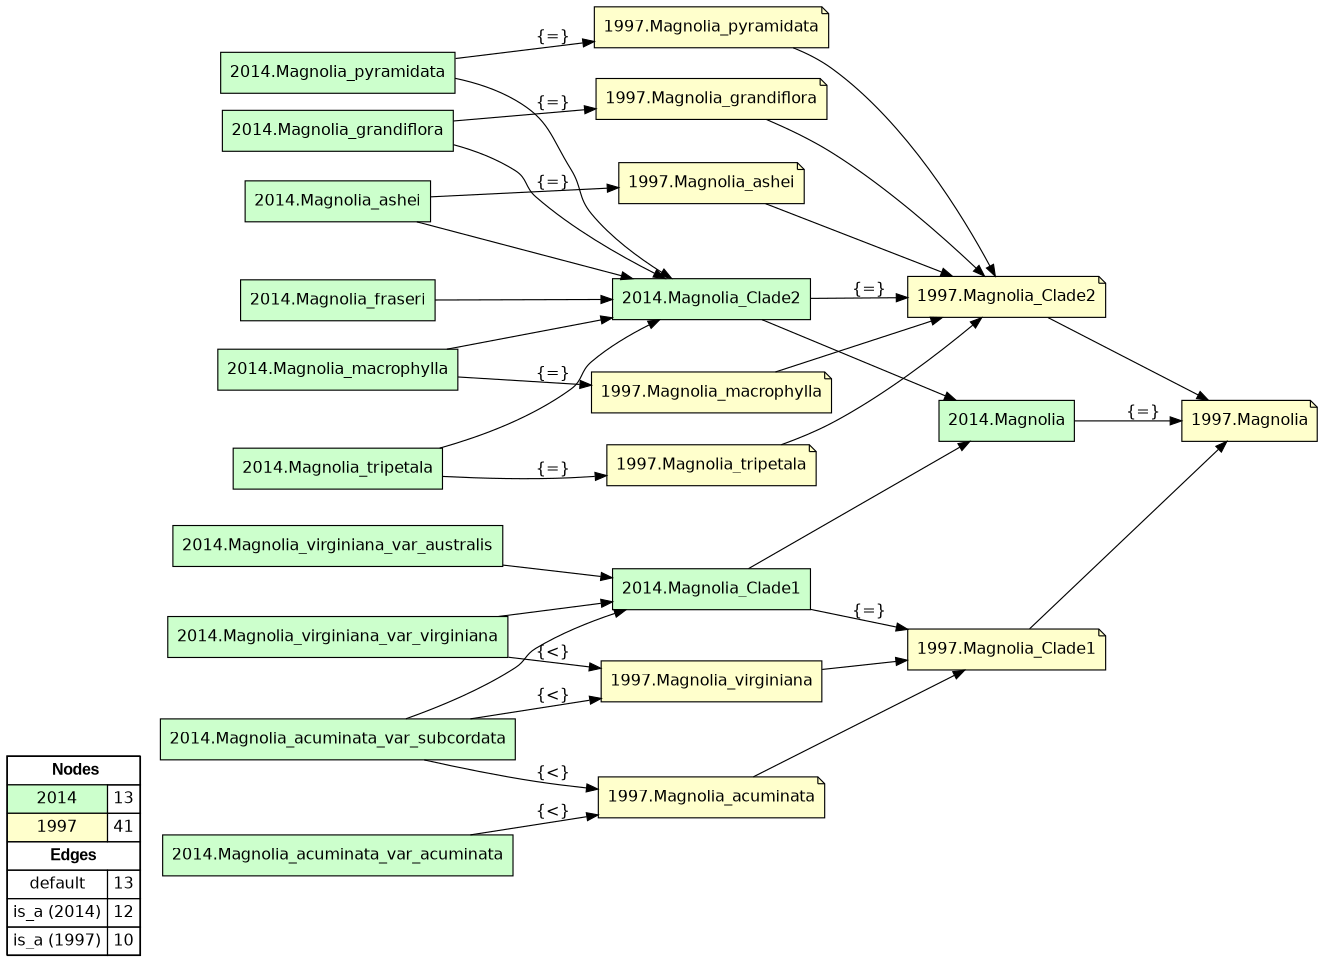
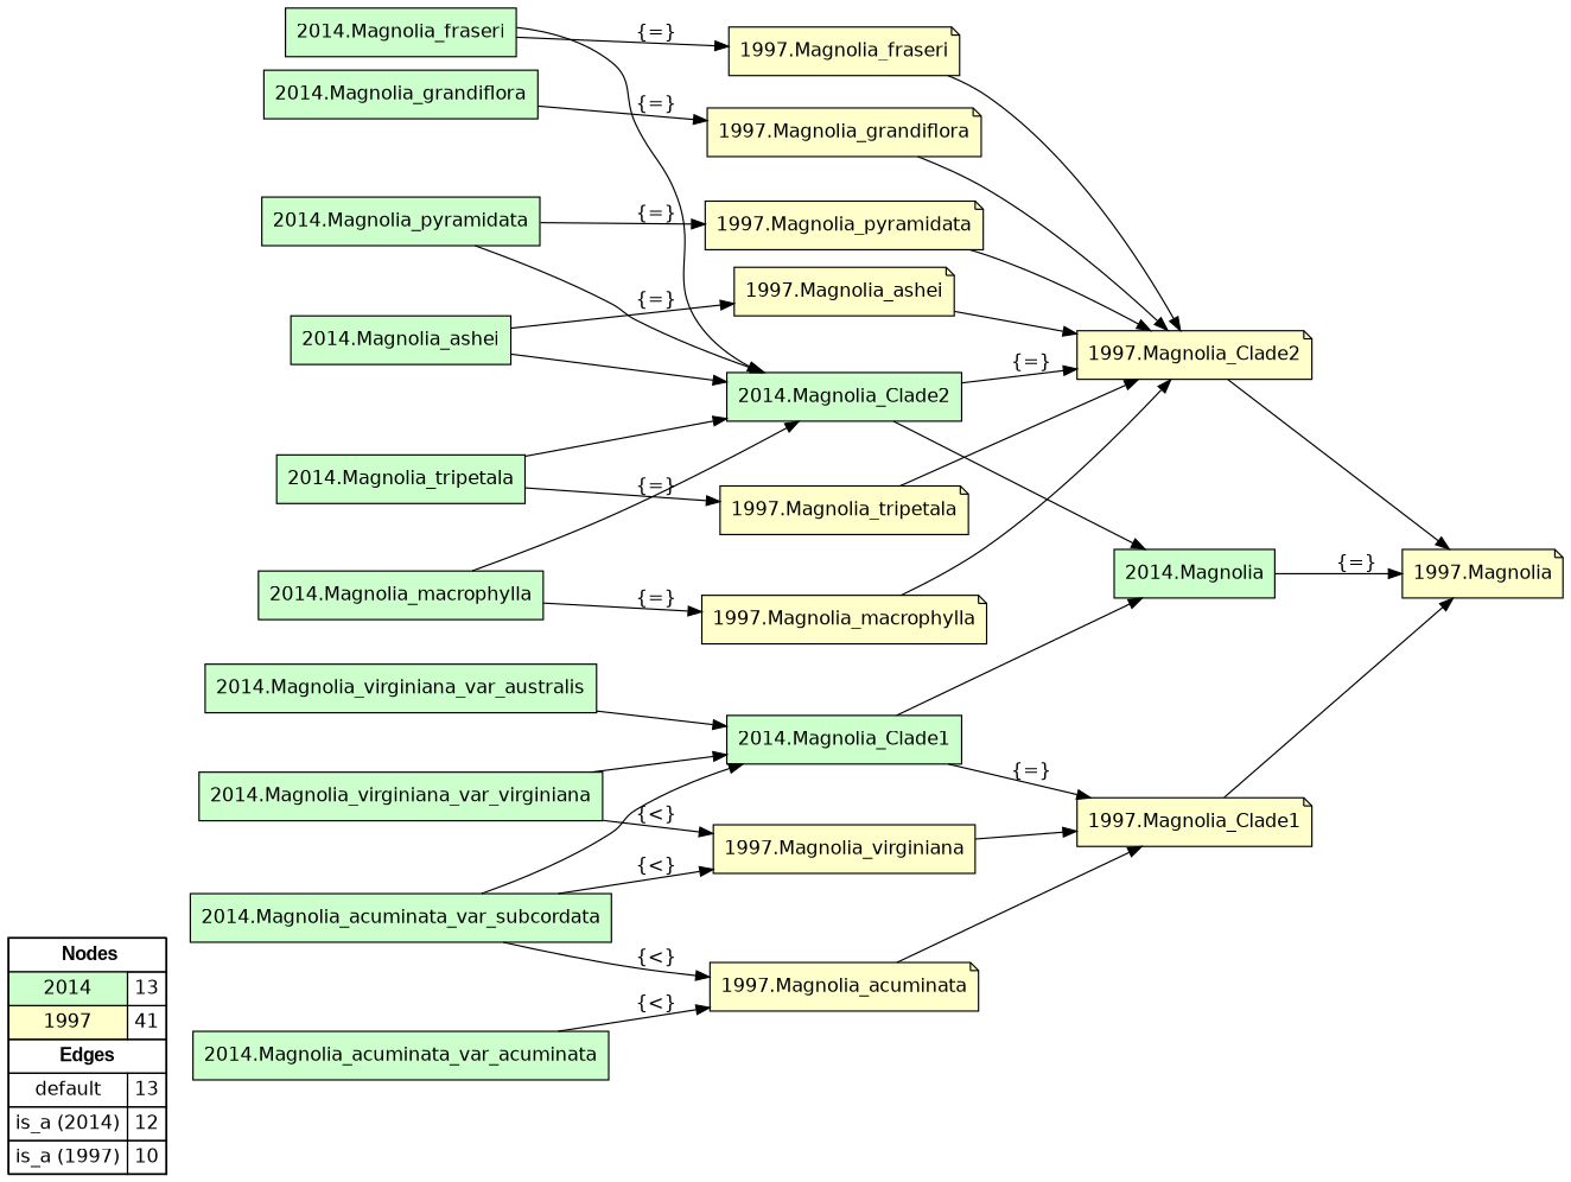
  digraph {
    rankdir=LR
    node [fillcolor="#CCFFCC" fontname=helvetica shape=box style=filled]
    edge [color="#000000" constraint=true dir=forward penwidth=1 style=solid]
    n1 [fillcolor=white label=<   <TABLE BORDER="0" CELLBORDER="1" CELLSPACING="0" CELLPADDING="4">  <TR> <TD COLSPAN="2"><font face="Arial Black"> Nodes</font></TD> </TR>  <TR>   <TD bgcolor="#CCFFCC" fontname="helvetica">2014</TD>   <TD>13</TD>   </TR>  <TR>   <TD bgcolor="#FFFFCC" fontname="helvetica">1997</TD>   <TD>41</TD>   </TR>  <TR> <TD COLSPAN="2"><font face = "Arial Black"> Edges </font></TD> </TR>  <TR>   <TD><font color ="#000000">default</font></TD><TD>13</TD> </TR> <TR>   <TD><font color ="#000000">is_a (2014)</font></TD><TD>12</TD> </TR> <TR>   <TD><font color ="#000000">is_a (1997)</font></TD><TD>10</TD> </TR> </TABLE>   > margin=0]
    "2014.Magnolia_tripetala"
    "2014.Magnolia_Clade2"
    "1997.Magnolia_tripetala" [fillcolor="#FFFFCC" shape=note]
    "2014.Magnolia"
    "1997.Magnolia_Clade2" [fillcolor="#FFFFCC" shape=note]
    "1997.Magnolia" [fillcolor="#FFFFCC" shape=note]
    "2014.Magnolia_Clade1"
    "1997.Magnolia_Clade1" [fillcolor="#FFFFCC" shape=note]
    "2014.Magnolia_fraseri"
+   "1997.Magnolia_fraseri" [fillcolor="#FFFFCC" shape=note]
    "2014.Magnolia_acuminata_var_subcordata"
    "1997.Magnolia_acuminata" [fillcolor="#FFFFCC" shape=note]
    "1997.Magnolia_virginiana" [fillcolor="#FFFFCC"]
    "2014.Magnolia_virginiana_var_virginiana"
    "2014.Magnolia_ashei"
    "1997.Magnolia_ashei" [fillcolor="#FFFFCC" shape=note]
    "2014.Magnolia_pyramidata"
    "1997.Magnolia_pyramidata" [fillcolor="#FFFFCC" shape=note]
    "2014.Magnolia_grandiflora"
    "1997.Magnolia_grandiflora" [fillcolor="#FFFFCC" shape=note]
    "2014.Magnolia_acuminata_var_acuminata"
    "2014.Magnolia_macrophylla"
    "1997.Magnolia_macrophylla" [fillcolor="#FFFFCC" shape=note]
    "2014.Magnolia_virginiana_var_australis"
    subgraph sub_1 {
      rank=source
      n1
    }
    "2014.Magnolia_tripetala" -> "2014.Magnolia_Clade2"
    "2014.Magnolia_tripetala" -> "1997.Magnolia_tripetala" [label="{=}"]
    "2014.Magnolia_Clade2" -> "2014.Magnolia"
    "2014.Magnolia_Clade2" -> "1997.Magnolia_Clade2" [label="{=}"]
    "1997.Magnolia_tripetala" -> "1997.Magnolia_Clade2"
    "2014.Magnolia" -> "1997.Magnolia" [label="{=}"]
    "1997.Magnolia_Clade2" -> "1997.Magnolia"
    "2014.Magnolia_Clade1" -> "2014.Magnolia"
    "2014.Magnolia_Clade1" -> "1997.Magnolia_Clade1" [label="{=}"]
    "1997.Magnolia_Clade1" -> "1997.Magnolia"
    "2014.Magnolia_fraseri" -> "2014.Magnolia_Clade2"
+   "2014.Magnolia_fraseri" -> "1997.Magnolia_fraseri" [label="{=}"]
+   "1997.Magnolia_fraseri" -> "1997.Magnolia_Clade2"
    "2014.Magnolia_acuminata_var_subcordata" -> "2014.Magnolia_Clade1"
    "2014.Magnolia_acuminata_var_subcordata" -> "1997.Magnolia_acuminata" [label="{<}"]
    "2014.Magnolia_acuminata_var_subcordata" -> "1997.Magnolia_virginiana" [label="{<}"]
    "1997.Magnolia_acuminata" -> "1997.Magnolia_Clade1"
    "1997.Magnolia_virginiana" -> "1997.Magnolia_Clade1"
    "2014.Magnolia_virginiana_var_virginiana" -> "2014.Magnolia_Clade1"
    "2014.Magnolia_virginiana_var_virginiana" -> "1997.Magnolia_virginiana" [label="{<}"]
    "2014.Magnolia_ashei" -> "2014.Magnolia_Clade2"
    "2014.Magnolia_ashei" -> "1997.Magnolia_ashei" [label="{=}"]
    "1997.Magnolia_ashei" -> "1997.Magnolia_Clade2"
    "2014.Magnolia_pyramidata" -> "2014.Magnolia_Clade2"
    "2014.Magnolia_pyramidata" -> "1997.Magnolia_pyramidata" [label="{=}"]
    "1997.Magnolia_pyramidata" -> "1997.Magnolia_Clade2"
-   "2014.Magnolia_grandiflora" -> "2014.Magnolia_Clade2"
    "2014.Magnolia_grandiflora" -> "1997.Magnolia_grandiflora" [label="{=}"]
    "1997.Magnolia_grandiflora" -> "1997.Magnolia_Clade2"
    "2014.Magnolia_acuminata_var_acuminata" -> "1997.Magnolia_acuminata" [label="{<}"]
    "2014.Magnolia_macrophylla" -> "2014.Magnolia_Clade2"
    "2014.Magnolia_macrophylla" -> "1997.Magnolia_macrophylla" [label="{=}"]
    "1997.Magnolia_macrophylla" -> "1997.Magnolia_Clade2"
    "2014.Magnolia_virginiana_var_australis" -> "2014.Magnolia_Clade1"
  }
